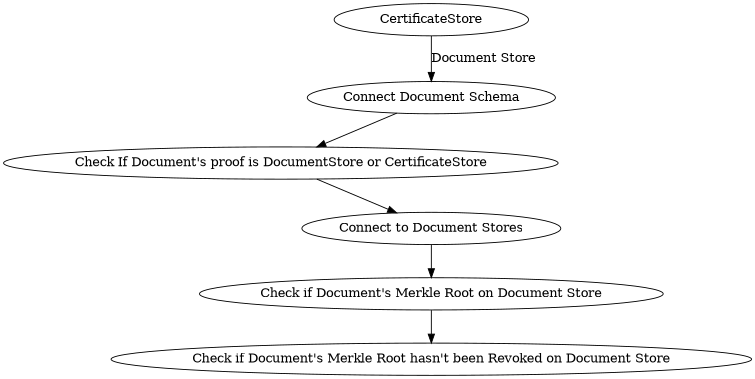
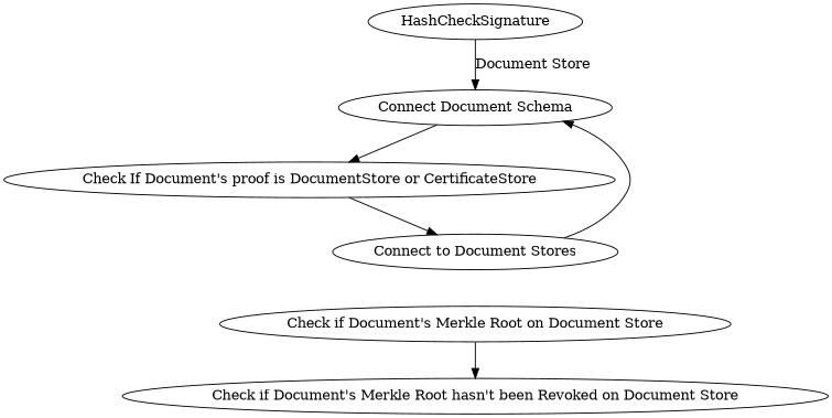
  digraph {
    n1 [label="Connect Document Schema"]
    n2 [label="Check If Document's proof is DocumentStore or CertificateStore"]
    n3 [label="Connect to Document Stores"]
    n4 [label="Check if Document's Merkle Root on Document Store"]
    n5 [label="Check if Document's Merkle Root hasn't been Revoked on Document Store"]
-   HashCheckSignature [label=CertificateStore]
+   HashCheckSignature
    subgraph sub_1 {
      label=EthereumDocumentStoreStatus
      n1
      n2
      n3
      n4
      n5
      HashCheckSignature
    }
    n1 -> n2
    n2 -> n3
-   n3 -> n4
+   n3 -> n1
    n4 -> n5
    HashCheckSignature -> n1 [label="Document Store"]
  }
